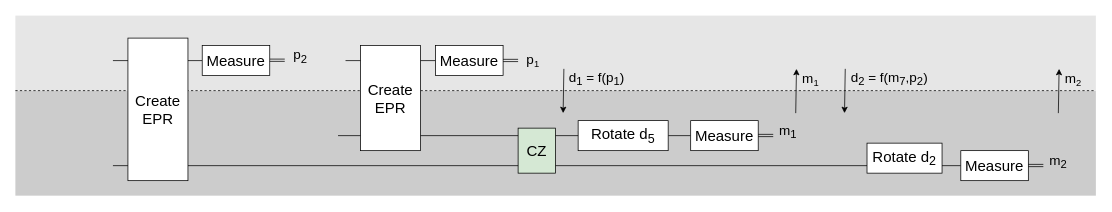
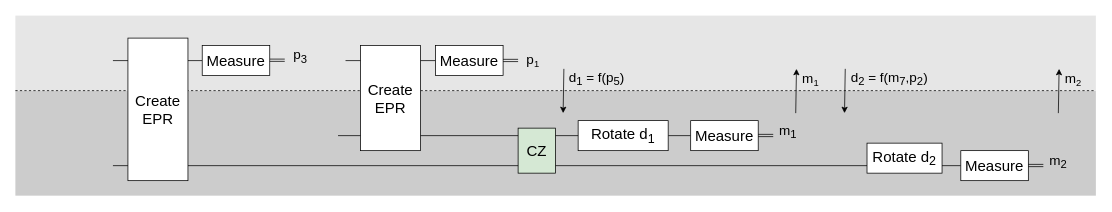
  <mxCell id="0" />
  <mxCell id="1" parent="0" />
  <mxCell id="2" value="" style="rounded=0;whiteSpace=wrap;html=1;fontSize=18;dashed=1;fillColor=#CCCCCC;strokeColor=none;" parent="1" vertex="1"><mxGeometry x="20" y="120" width="1440" height="140" as="geometry" /></mxCell>
  <mxCell id="3" value="" style="rounded=0;whiteSpace=wrap;html=1;fontSize=18;dashed=1;fillColor=#E6E6E6;strokeColor=none;" parent="1" vertex="1"><mxGeometry x="20" y="20" width="1440" height="100" as="geometry" /></mxCell>
  <mxCell id="4" value="" style="endArrow=none;html=1;fontSize=18;exitX=0;exitY=0;exitDx=0;exitDy=0;entryX=1;entryY=0;entryDx=0;entryDy=0;dashed=1;" parent="1" source="2" target="2" edge="1"><mxGeometry width="50" height="50" relative="1" as="geometry"><mxPoint x="620" y="150" as="sourcePoint" /><mxPoint x="1460" y="140" as="targetPoint" /></mxGeometry></mxCell>
  <mxCell id="5" value="" style="endArrow=none;html=1;fontSize=20;entryX=0;entryY=0.5;entryDx=0;entryDy=0;" parent="1" target="28" edge="1"><mxGeometry width="50" height="50" relative="1" as="geometry"><mxPoint x="150" y="220" as="sourcePoint" /><mxPoint x="1110" y="220" as="targetPoint" /></mxGeometry></mxCell>
  <mxCell id="6" value="" style="endArrow=none;html=1;fontSize=20;" parent="1" target="27" edge="1"><mxGeometry width="50" height="50" relative="1" as="geometry"><mxPoint x="450" y="180" as="sourcePoint" /><mxPoint x="820" y="180" as="targetPoint" /></mxGeometry></mxCell>
  <mxCell id="7" value="" style="endArrow=none;html=1;fontSize=20;entryX=0;entryY=0.5;entryDx=0;entryDy=0;" parent="1" target="16" edge="1"><mxGeometry width="50" height="50" relative="1" as="geometry"><mxPoint x="460" y="80" as="sourcePoint" /><mxPoint x="690" y="80" as="targetPoint" /></mxGeometry></mxCell>
  <mxCell id="8" value="" style="endArrow=none;html=1;fontSize=20;startArrow=none;" parent="1" edge="1"><mxGeometry width="50" height="50" relative="1" as="geometry"><mxPoint x="359" y="78" as="sourcePoint" /><mxPoint x="379" y="78" as="targetPoint" /></mxGeometry></mxCell>
  <mxCell id="9" value="" style="endArrow=none;html=1;fontSize=20;startArrow=none;entryX=0;entryY=0.5;entryDx=0;entryDy=0;" parent="1" target="12" edge="1"><mxGeometry width="50" height="50" relative="1" as="geometry"><mxPoint x="150" y="80" as="sourcePoint" /><mxPoint x="460" y="83" as="targetPoint" /></mxGeometry></mxCell>
  <mxCell id="10" value="" style="endArrow=none;html=1;fontSize=20;entryX=0;entryY=0.5;entryDx=0;entryDy=0;startArrow=none;exitX=1;exitY=0.5;exitDx=0;exitDy=0;" parent="1" source="27" target="23" edge="1"><mxGeometry width="50" height="50" relative="1" as="geometry"><mxPoint x="960" y="260" as="sourcePoint" /><mxPoint x="820" y="220" as="targetPoint" /></mxGeometry></mxCell>
  <mxCell id="11" value="Create&lt;br&gt;EPR" style="rounded=0;whiteSpace=wrap;html=1;fontSize=20;" parent="1" vertex="1"><mxGeometry x="170" y="50" width="80" height="190" as="geometry" /></mxCell>
  <mxCell id="12" value="Measure" style="rounded=0;whiteSpace=wrap;html=1;fontSize=20;fillColor=default;" parent="1" vertex="1"><mxGeometry x="269" y="60" width="90" height="40" as="geometry" /></mxCell>
  <mxCell id="13" value="" style="endArrow=none;html=1;fontSize=20;startArrow=none;" parent="1" edge="1"><mxGeometry width="50" height="50" relative="1" as="geometry"><mxPoint x="359" y="81" as="sourcePoint" /><mxPoint x="379" y="81" as="targetPoint" /></mxGeometry></mxCell>
  <mxCell id="14" value="" style="endArrow=none;html=1;fontSize=20;startArrow=none;" parent="1" source="27" edge="1"><mxGeometry width="50" height="50" relative="1" as="geometry"><mxPoint x="450" y="180" as="sourcePoint" /><mxPoint x="820" y="180" as="targetPoint" /></mxGeometry></mxCell>
  <mxCell id="15" value="Create&lt;br&gt;EPR" style="rounded=0;whiteSpace=wrap;html=1;fontSize=20;" parent="1" vertex="1"><mxGeometry x="480" y="60" width="80" height="140" as="geometry" /></mxCell>
  <mxCell id="16" value="Measure" style="rounded=0;whiteSpace=wrap;html=1;fontSize=20;fillColor=default;" parent="1" vertex="1"><mxGeometry x="580" y="60" width="90" height="40" as="geometry" /></mxCell>
  <mxCell id="17" value="" style="endArrow=none;html=1;fontSize=20;startArrow=none;" parent="1" edge="1"><mxGeometry width="50" height="50" relative="1" as="geometry"><mxPoint x="670" y="78.3" as="sourcePoint" /><mxPoint x="690" y="78.3" as="targetPoint" /></mxGeometry></mxCell>
  <mxCell id="18" value="" style="endArrow=none;html=1;fontSize=20;startArrow=none;" parent="1" edge="1"><mxGeometry width="50" height="50" relative="1" as="geometry"><mxPoint x="670" y="81.3" as="sourcePoint" /><mxPoint x="690" y="81.3" as="targetPoint" /></mxGeometry></mxCell>
  <mxCell id="19" value="CZ" style="rounded=0;whiteSpace=wrap;html=1;fontSize=20;fillColor=#d5e8d4;" parent="1" vertex="1"><mxGeometry x="690" y="170" width="50" height="60" as="geometry" /></mxCell>
  <mxCell id="20" value="Rotate d&lt;sub&gt;2&lt;/sub&gt;" style="rounded=0;whiteSpace=wrap;html=1;fontSize=20;fillColor=default;" parent="1" vertex="1"><mxGeometry x="1155" y="190" width="100" height="40" as="geometry" /></mxCell>
- <mxCell id="21" value="p&lt;sub&gt;2&lt;/sub&gt;" style="text;html=1;strokeColor=none;fillColor=none;align=center;verticalAlign=middle;whiteSpace=wrap;rounded=0;fontSize=18;" parent="1" vertex="1"><mxGeometry x="370" y="60" width="60" height="30" as="geometry" /></mxCell>
+ <mxCell id="21" value="p&lt;sub&gt;3&lt;/sub&gt;" style="text;html=1;strokeColor=none;fillColor=none;align=center;verticalAlign=middle;whiteSpace=wrap;rounded=0;fontSize=18;" parent="1" vertex="1"><mxGeometry x="370" y="60" width="60" height="30" as="geometry" /></mxCell>
  <mxCell id="22" value="p&lt;span style=&quot;font-size: 15px;&quot;&gt;&lt;sub&gt;1&lt;/sub&gt;&lt;/span&gt;" style="text;html=1;strokeColor=none;fillColor=none;align=center;verticalAlign=middle;whiteSpace=wrap;rounded=0;fontSize=18;" parent="1" vertex="1"><mxGeometry x="680" y="65" width="60" height="30" as="geometry" /></mxCell>
  <mxCell id="23" value="Measure" style="rounded=0;whiteSpace=wrap;html=1;fontSize=20;fillColor=default;" parent="1" vertex="1"><mxGeometry x="920" y="160" width="90" height="40" as="geometry" /></mxCell>
  <mxCell id="24" value="" style="endArrow=none;html=1;fontSize=20;startArrow=none;" parent="1" edge="1"><mxGeometry width="50" height="50" relative="1" as="geometry"><mxPoint x="1010" y="178.3" as="sourcePoint" /><mxPoint x="1030" y="178.3" as="targetPoint" /></mxGeometry></mxCell>
  <mxCell id="25" value="" style="endArrow=none;html=1;fontSize=20;startArrow=none;" parent="1" edge="1"><mxGeometry width="50" height="50" relative="1" as="geometry"><mxPoint x="1010" y="181.3" as="sourcePoint" /><mxPoint x="1030" y="181.3" as="targetPoint" /></mxGeometry></mxCell>
  <mxCell id="26" value="m&lt;sub&gt;1&lt;/sub&gt;" style="text;html=1;strokeColor=none;fillColor=none;align=center;verticalAlign=middle;whiteSpace=wrap;rounded=0;fontSize=18;" parent="1" vertex="1"><mxGeometry x="1020" y="160" width="60" height="30" as="geometry" /></mxCell>
- <mxCell id="27" value="Rotate d&lt;sub&gt;5&lt;/sub&gt;" style="rounded=0;whiteSpace=wrap;html=1;fontSize=20;fillColor=default;" parent="1" vertex="1"><mxGeometry x="770" y="160" width="120" height="40" as="geometry" /></mxCell>
+ <mxCell id="27" value="Rotate d&lt;sub&gt;1&lt;/sub&gt;" style="rounded=0;whiteSpace=wrap;html=1;fontSize=20;fillColor=default;" parent="1" vertex="1"><mxGeometry x="770" y="160" width="120" height="40" as="geometry" /></mxCell>
  <mxCell id="28" value="Measure" style="rounded=0;whiteSpace=wrap;html=1;fontSize=20;fillColor=default;" parent="1" vertex="1"><mxGeometry x="1280" y="200" width="90" height="40" as="geometry" /></mxCell>
  <mxCell id="29" value="" style="endArrow=none;html=1;fontSize=20;startArrow=none;" parent="1" edge="1"><mxGeometry width="50" height="50" relative="1" as="geometry"><mxPoint x="1370" y="218.3" as="sourcePoint" /><mxPoint x="1390" y="218.3" as="targetPoint" /></mxGeometry></mxCell>
  <mxCell id="30" value="" style="endArrow=none;html=1;fontSize=20;startArrow=none;" parent="1" edge="1"><mxGeometry width="50" height="50" relative="1" as="geometry"><mxPoint x="1370" y="221.3" as="sourcePoint" /><mxPoint x="1390" y="221.3" as="targetPoint" /></mxGeometry></mxCell>
  <mxCell id="31" value="m&lt;sub&gt;2&lt;/sub&gt;" style="text;html=1;strokeColor=none;fillColor=none;align=center;verticalAlign=middle;whiteSpace=wrap;rounded=0;fontSize=18;" parent="1" vertex="1"><mxGeometry x="1380" y="200" width="60" height="30" as="geometry" /></mxCell>
  <mxCell id="32" value="" style="endArrow=classic;html=1;fontSize=18;" parent="1" edge="1"><mxGeometry width="50" height="50" relative="1" as="geometry"><mxPoint x="751" y="91" as="sourcePoint" /><mxPoint x="750" y="150" as="targetPoint" /></mxGeometry></mxCell>
- <mxCell id="33" value="d&lt;sub&gt;1&lt;/sub&gt; = f(p&lt;sub&gt;1&lt;/sub&gt;)" style="text;html=1;strokeColor=none;fillColor=none;align=center;verticalAlign=middle;whiteSpace=wrap;rounded=0;fontSize=18;" parent="1" vertex="1"><mxGeometry x="730" y="90" width="130" height="30" as="geometry" /></mxCell>
+ <mxCell id="33" value="d&lt;sub&gt;1&lt;/sub&gt; = f(p&lt;sub&gt;5&lt;/sub&gt;)" style="text;html=1;strokeColor=none;fillColor=none;align=center;verticalAlign=middle;whiteSpace=wrap;rounded=0;fontSize=18;" parent="1" vertex="1"><mxGeometry x="730" y="90" width="130" height="30" as="geometry" /></mxCell>
  <mxCell id="34" value="" style="endArrow=none;html=1;fontSize=18;endFill=0;startArrow=classic;startFill=1;" parent="1" edge="1"><mxGeometry width="50" height="50" relative="1" as="geometry"><mxPoint x="1061" y="91" as="sourcePoint" /><mxPoint x="1060" y="150" as="targetPoint" /></mxGeometry></mxCell>
  <mxCell id="35" value="m&lt;span style=&quot;font-size: 15px;&quot;&gt;&lt;sub&gt;1&lt;/sub&gt;&lt;/span&gt;" style="text;html=1;strokeColor=none;fillColor=none;align=center;verticalAlign=middle;whiteSpace=wrap;rounded=0;fontSize=18;" parent="1" vertex="1"><mxGeometry x="1050" y="90" width="60" height="30" as="geometry" /></mxCell>
  <mxCell id="36" value="" style="endArrow=classic;html=1;fontSize=18;" parent="1" edge="1"><mxGeometry width="50" height="50" relative="1" as="geometry"><mxPoint x="1126" y="91" as="sourcePoint" /><mxPoint x="1125" y="150" as="targetPoint" /></mxGeometry></mxCell>
  <mxCell id="37" value="d&lt;sub&gt;2&lt;/sub&gt; = f(m&lt;sub&gt;7&lt;/sub&gt;,p&lt;sub&gt;2&lt;/sub&gt;)" style="text;html=1;strokeColor=none;fillColor=none;align=center;verticalAlign=middle;whiteSpace=wrap;rounded=0;fontSize=18;" parent="1" vertex="1"><mxGeometry x="1120" y="90" width="130" height="30" as="geometry" /></mxCell>
  <mxCell id="38" value="" style="endArrow=none;html=1;fontSize=18;endFill=0;startArrow=classic;startFill=1;" parent="1" edge="1"><mxGeometry width="50" height="50" relative="1" as="geometry"><mxPoint x="1411" y="91" as="sourcePoint" /><mxPoint x="1410" y="150" as="targetPoint" /></mxGeometry></mxCell>
  <mxCell id="39" value="m&lt;span style=&quot;font-size: 15px;&quot;&gt;&lt;sub&gt;2&lt;/sub&gt;&lt;/span&gt;" style="text;html=1;strokeColor=none;fillColor=none;align=center;verticalAlign=middle;whiteSpace=wrap;rounded=0;fontSize=18;" parent="1" vertex="1"><mxGeometry x="1400" y="90" width="60" height="30" as="geometry" /></mxCell>
